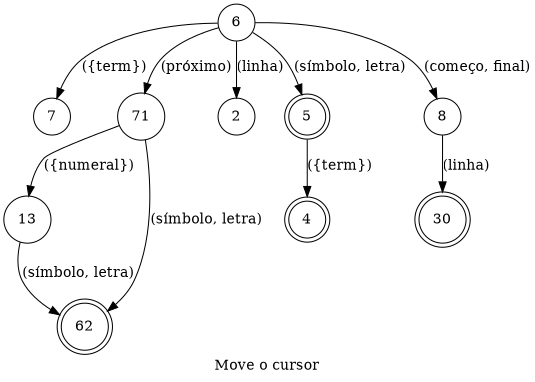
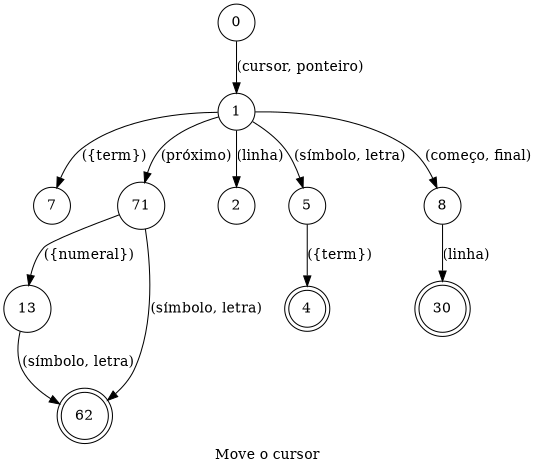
  digraph {
    desc="Move o cursor para uma linha ou símbolo"
    label="Move o cursor"
    lang="pt-BR"
    langName="Português"
    rankdir=TB
    title="Move o cursor"
    node [shape=circle]
-   1 [label=6]
+   1
    7
    n3 [label=71]
    13
    2
-   5 [shape=doublecircle]
+   5
    8
    n8 [label=62 shape=doublecircle]
    n9 [label=30 shape=doublecircle]
    n10 [label=4 shape=doublecircle]
+   0
    subgraph sub_1 {
      1
      7
    }
    subgraph sub_2 {
      n3
      13
    }
    1 -> 7 [label="({term})" normalize=ordinalNumber store=leapSize]
    1 -> n3 [label="(próximo)"]
    1 -> 2 [label="(linha)"]
    1 -> 5 [label="(símbolo, letra)"]
    1 -> 8 [label="(começo, final)" store=linePosition]
    n3 -> 13 [label="({numeral})" store=leapSize]
    n3 -> n8 [label="(símbolo, letra)"]
    13 -> n8 [label="(símbolo, letra)"]
    5 -> n10 [label="({term})" store=symbol]
    8 -> n9 [label="(linha)"]
+   0 -> 1 [label="(cursor, ponteiro)"]
  }
